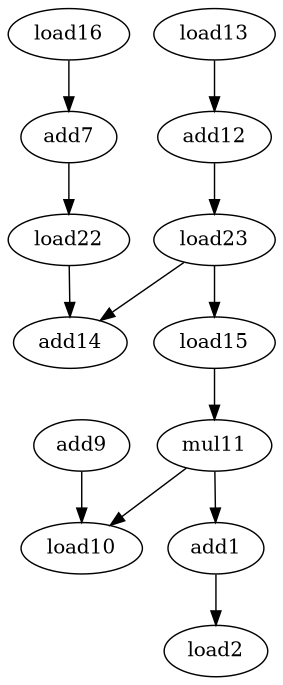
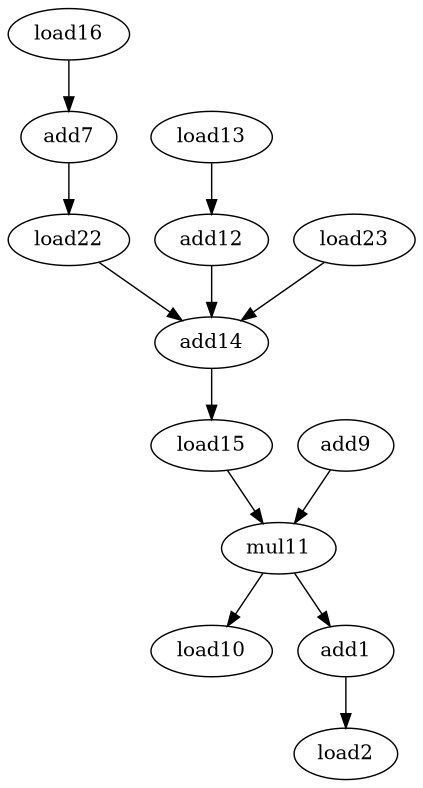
  digraph {
    node [op_code=add]
    edge [operand=0]
    load16 [op_code=SELECT]
    add7
    load22 [op_code=load]
    add12
    load23 [op_code=load]
    load13 [op_code=load]
    add14
    load15 [op_code=load]
    add9
    load10 [op_code=load]
    mul11 [op_code=mul]
    add1
    n13 [label=load2 op_code=output]
    load16 -> add7
    add7 -> load22
    load22 -> add14
-   add12 -> load23
+   add12 -> add14
    load23 -> add14
    load13 -> add12 [operand=1]
-   load23 -> load15
+   add14 -> load15
    load15 -> mul11 [operand=1]
-   add9 -> load10
+   add9 -> mul11
    mul11 -> load10
    mul11 -> add1
    add1 -> n13
  }
